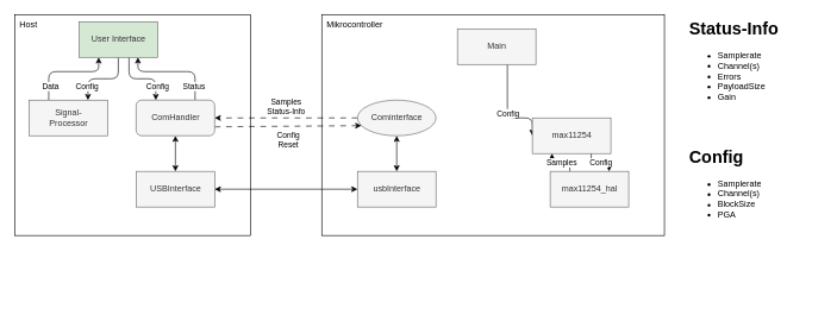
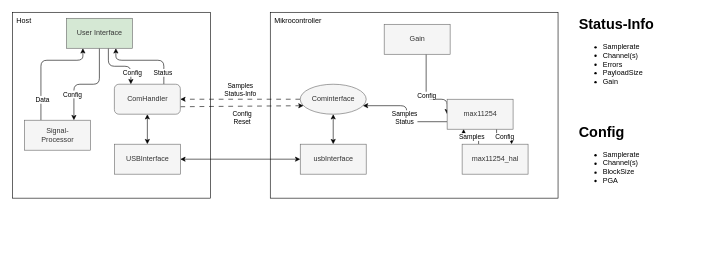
  <mxCell id="0" />
  <mxCell id="1" parent="0" />
  <mxCell id="2" value="Host" style="rounded=0;whiteSpace=wrap;html=1;align=left;verticalAlign=top;glass=0;shadow=0;spacingLeft=5;" vertex="1" parent="1"><mxGeometry x="20" y="20" width="330" height="310" as="geometry" /></mxCell>
  <mxCell id="3" value="Mikrocontroller" style="rounded=0;whiteSpace=wrap;html=1;align=left;verticalAlign=top;glass=0;shadow=0;spacingLeft=5;" vertex="1" parent="1"><mxGeometry x="450" y="20" width="480" height="310" as="geometry" /></mxCell>
  <mxCell id="4" value="Samples&lt;br&gt;Status-Info" style="edgeStyle=none;html=1;verticalAlign=bottom;dashed=1;dashPattern=8 8;" parent="1" source="5" target="11" edge="1"><mxGeometry relative="1" as="geometry"><mxPoint as="offset" /></mxGeometry></mxCell>
  <mxCell id="5" value="Cominterface" style="ellipse;html=1;fillColor=#f5f5f5;fontColor=#333333;strokeColor=#666666;" parent="1" vertex="1"><mxGeometry x="500" y="140" width="110" height="50" as="geometry" /></mxCell>
  <mxCell id="6" style="edgeStyle=none;html=1;entryX=0;entryY=0.75;entryDx=0;entryDy=0;exitX=1;exitY=0.75;exitDx=0;exitDy=0;dashed=1;dashPattern=8 8;" parent="1" source="11" target="5" edge="1"><mxGeometry relative="1" as="geometry" /></mxCell>
  <mxCell id="7" value="Config&lt;br&gt;Reset" style="edgeLabel;html=1;align=center;verticalAlign=top;resizable=0;points=[];" parent="6" vertex="1" connectable="0"><mxGeometry relative="1" as="geometry"><mxPoint as="offset" /></mxGeometry></mxCell>
  <mxCell id="8" style="edgeStyle=none;html=1;entryX=0.5;entryY=0;entryDx=0;entryDy=0;startArrow=classic;startFill=1;" parent="1" source="11" target="15" edge="1"><mxGeometry relative="1" as="geometry" /></mxCell>
  <mxCell id="9" style="edgeStyle=orthogonalEdgeStyle;html=1;entryX=0.75;entryY=1;entryDx=0;entryDy=0;startArrow=none;startFill=0;endArrow=classic;endFill=1;exitX=0.75;exitY=0;exitDx=0;exitDy=0;" edge="1" parent="1" source="11" target="36"><mxGeometry relative="1" as="geometry"><Array as="points"><mxPoint x="273" y="100" /><mxPoint x="193" y="100" /></Array></mxGeometry></mxCell>
  <mxCell id="10" value="Status" style="edgeLabel;html=1;align=center;verticalAlign=middle;resizable=0;points=[];" vertex="1" connectable="0" parent="9"><mxGeometry x="-0.606" y="2" relative="1" as="geometry"><mxPoint y="8" as="offset" /></mxGeometry></mxCell>
  <mxCell id="11" value="ComHandler" style="html=1;fillColor=#f5f5f5;fontColor=#333333;strokeColor=#666666;rounded=1;" parent="1" vertex="1"><mxGeometry x="190" y="140" width="110" height="50" as="geometry" /></mxCell>
  <mxCell id="12" style="edgeStyle=none;html=1;entryX=0.5;entryY=1;entryDx=0;entryDy=0;startArrow=classic;startFill=1;" parent="1" source="13" target="5" edge="1"><mxGeometry relative="1" as="geometry" /></mxCell>
  <mxCell id="13" value="usbInterface" style="html=1;fillColor=#f5f5f5;fontColor=#333333;strokeColor=#666666;" parent="1" vertex="1"><mxGeometry x="500" y="240" width="110" height="50" as="geometry" /></mxCell>
  <mxCell id="14" style="edgeStyle=none;html=1;startArrow=classic;startFill=1;" parent="1" source="15" target="13" edge="1"><mxGeometry relative="1" as="geometry" /></mxCell>
  <mxCell id="15" value="USBInterface" style="html=1;fillColor=#f5f5f5;fontColor=#333333;strokeColor=#666666;" parent="1" vertex="1"><mxGeometry x="190" y="240" width="110" height="50" as="geometry" /></mxCell>
  <mxCell id="16" style="edgeStyle=orthogonalEdgeStyle;html=1;entryX=0;entryY=0.5;entryDx=0;entryDy=0;startArrow=none;startFill=0;" parent="1" source="18" target="23" edge="1"><mxGeometry relative="1" as="geometry"><Array as="points"><mxPoint x="710" y="165" /></Array></mxGeometry></mxCell>
  <mxCell id="17" value="Config" style="edgeLabel;html=1;align=center;verticalAlign=middle;resizable=0;points=[];" parent="16" vertex="1" connectable="0"><mxGeometry relative="1" as="geometry"><mxPoint as="offset" /></mxGeometry></mxCell>
- <mxCell id="18" value="Main" style="html=1;fillColor=#f5f5f5;fontColor=#333333;strokeColor=#666666;" parent="1" vertex="1"><mxGeometry x="640" y="40" width="110" height="50" as="geometry" /></mxCell>
+ <mxCell id="18" value="Gain" style="html=1;fillColor=#f5f5f5;fontColor=#333333;strokeColor=#666666;" parent="1" vertex="1"><mxGeometry x="640" y="40" width="110" height="50" as="geometry" /></mxCell>
+ <mxCell id="19" style="edgeStyle=orthogonalEdgeStyle;html=1;startArrow=none;startFill=0;entryX=1;entryY=0.75;entryDx=0;entryDy=0;exitX=0;exitY=0.75;exitDx=0;exitDy=0;" parent="1" source="23" target="5" edge="1"><mxGeometry relative="1" as="geometry"><mxPoint x="610" y="165" as="targetPoint" /></mxGeometry></mxCell>
+ <mxCell id="20" value="Samples&lt;br&gt;Status" style="edgeLabel;html=1;align=center;verticalAlign=top;resizable=0;points=[];" parent="19" vertex="1" connectable="0"><mxGeometry x="0.167" y="1" relative="1" as="geometry"><mxPoint as="offset" /></mxGeometry></mxCell>
  <mxCell id="21" style="edgeStyle=orthogonalEdgeStyle;html=1;entryX=0.75;entryY=0;entryDx=0;entryDy=0;startArrow=none;startFill=0;exitX=0.75;exitY=1;exitDx=0;exitDy=0;" parent="1" source="23" target="26" edge="1"><mxGeometry relative="1" as="geometry" /></mxCell>
  <mxCell id="22" value="Config" style="edgeLabel;html=1;align=center;verticalAlign=middle;resizable=0;points=[];" parent="21" vertex="1" connectable="0"><mxGeometry relative="1" as="geometry"><mxPoint as="offset" /></mxGeometry></mxCell>
  <mxCell id="23" value="max11254" style="html=1;fillColor=#f5f5f5;fontColor=#333333;strokeColor=#666666;" parent="1" vertex="1"><mxGeometry x="745" y="165" width="110" height="50" as="geometry" /></mxCell>
  <mxCell id="24" style="edgeStyle=orthogonalEdgeStyle;html=1;entryX=0.25;entryY=1;entryDx=0;entryDy=0;startArrow=none;startFill=0;exitX=0.25;exitY=0;exitDx=0;exitDy=0;" parent="1" source="26" target="23" edge="1"><mxGeometry relative="1" as="geometry" /></mxCell>
  <mxCell id="25" value="Samples" style="edgeLabel;html=1;align=center;verticalAlign=middle;resizable=0;points=[];" parent="24" vertex="1" connectable="0"><mxGeometry relative="1" as="geometry"><mxPoint as="offset" /></mxGeometry></mxCell>
  <mxCell id="26" value="max11254_hal" style="html=1;fillColor=#f5f5f5;fontColor=#333333;strokeColor=#666666;" parent="1" vertex="1"><mxGeometry x="770" y="240" width="110" height="50" as="geometry" /></mxCell>
  <mxCell id="27" style="edgeStyle=orthogonalEdgeStyle;html=1;entryX=0.25;entryY=1;entryDx=0;entryDy=0;startArrow=none;startFill=0;endArrow=classic;endFill=1;exitX=0.25;exitY=0;exitDx=0;exitDy=0;" edge="1" parent="1" source="29" target="36"><mxGeometry relative="1" as="geometry"><Array as="points"><mxPoint x="68" y="100" /><mxPoint x="138" y="100" /></Array></mxGeometry></mxCell>
  <mxCell id="28" value="Data" style="edgeLabel;html=1;align=center;verticalAlign=middle;resizable=0;points=[];" vertex="1" connectable="0" parent="27"><mxGeometry x="-0.48" y="2" relative="1" as="geometry"><mxPoint x="4" y="14" as="offset" /></mxGeometry></mxCell>
- <mxCell id="29" value="Signal-&lt;br&gt;Processor" style="html=1;fillColor=#f5f5f5;fontColor=#333333;strokeColor=#666666;" parent="1" vertex="1"><mxGeometry x="40" y="140" width="110" height="50" as="geometry" /></mxCell>
+ <mxCell id="29" value="Signal-&lt;br&gt;Processor" style="html=1;fillColor=#f5f5f5;fontColor=#333333;strokeColor=#666666;" parent="1" vertex="1"><mxGeometry x="40" y="200" width="110" height="50" as="geometry" /></mxCell>
  <mxCell id="30" value="&lt;h1&gt;Config&lt;/h1&gt;&lt;p&gt;&lt;/p&gt;&lt;ul&gt;&lt;li&gt;Samplerate&lt;/li&gt;&lt;li&gt;Channel(s)&lt;/li&gt;&lt;li&gt;BlockSize&lt;/li&gt;&lt;li&gt;PGA&lt;/li&gt;&lt;/ul&gt;&lt;p&gt;&lt;/p&gt;" style="text;html=1;strokeColor=none;fillColor=none;spacing=5;spacingTop=-20;whiteSpace=wrap;overflow=hidden;rounded=0;" parent="1" vertex="1"><mxGeometry x="960" y="200" width="190" height="220" as="geometry" /></mxCell>
  <mxCell id="31" value="&lt;h1&gt;Status-Info&lt;/h1&gt;&lt;p&gt;&lt;/p&gt;&lt;ul&gt;&lt;li&gt;Samplerate&lt;/li&gt;&lt;li&gt;Channel(s)&lt;/li&gt;&lt;li&gt;Errors&lt;/li&gt;&lt;li&gt;PayloadSize&lt;/li&gt;&lt;li&gt;Gain&lt;/li&gt;&lt;/ul&gt;&lt;p&gt;&lt;/p&gt;" style="text;html=1;strokeColor=none;fillColor=none;spacing=5;spacingTop=-20;whiteSpace=wrap;overflow=hidden;rounded=0;" parent="1" vertex="1"><mxGeometry x="960" y="20" width="190" height="220" as="geometry" /></mxCell>
  <mxCell id="32" style="edgeStyle=orthogonalEdgeStyle;html=1;entryX=0.75;entryY=0;entryDx=0;entryDy=0;startArrow=none;startFill=0;endArrow=classic;endFill=1;exitX=0.5;exitY=1;exitDx=0;exitDy=0;" edge="1" parent="1" source="36" target="29"><mxGeometry relative="1" as="geometry" /></mxCell>
  <mxCell id="33" value="Config" style="edgeLabel;html=1;align=center;verticalAlign=middle;resizable=0;points=[];" vertex="1" connectable="0" parent="32"><mxGeometry x="0.361" y="2" relative="1" as="geometry"><mxPoint x="-5" y="8" as="offset" /></mxGeometry></mxCell>
  <mxCell id="34" style="edgeStyle=orthogonalEdgeStyle;html=1;entryX=0.25;entryY=0;entryDx=0;entryDy=0;startArrow=none;startFill=0;endArrow=classic;endFill=1;exitX=0.636;exitY=1;exitDx=0;exitDy=0;exitPerimeter=0;" edge="1" parent="1" source="36" target="11"><mxGeometry relative="1" as="geometry" /></mxCell>
  <mxCell id="35" value="Config" style="edgeLabel;html=1;align=center;verticalAlign=middle;resizable=0;points=[];" vertex="1" connectable="0" parent="34"><mxGeometry x="0.132" y="2" relative="1" as="geometry"><mxPoint x="15" y="12" as="offset" /></mxGeometry></mxCell>
  <mxCell id="36" value="User Interface" style="html=1;fillColor=#d5e8d4;fontColor=#333333;strokeColor=#666666;" vertex="1" parent="1"><mxGeometry x="110" y="30" width="110" height="50" as="geometry" /></mxCell>
